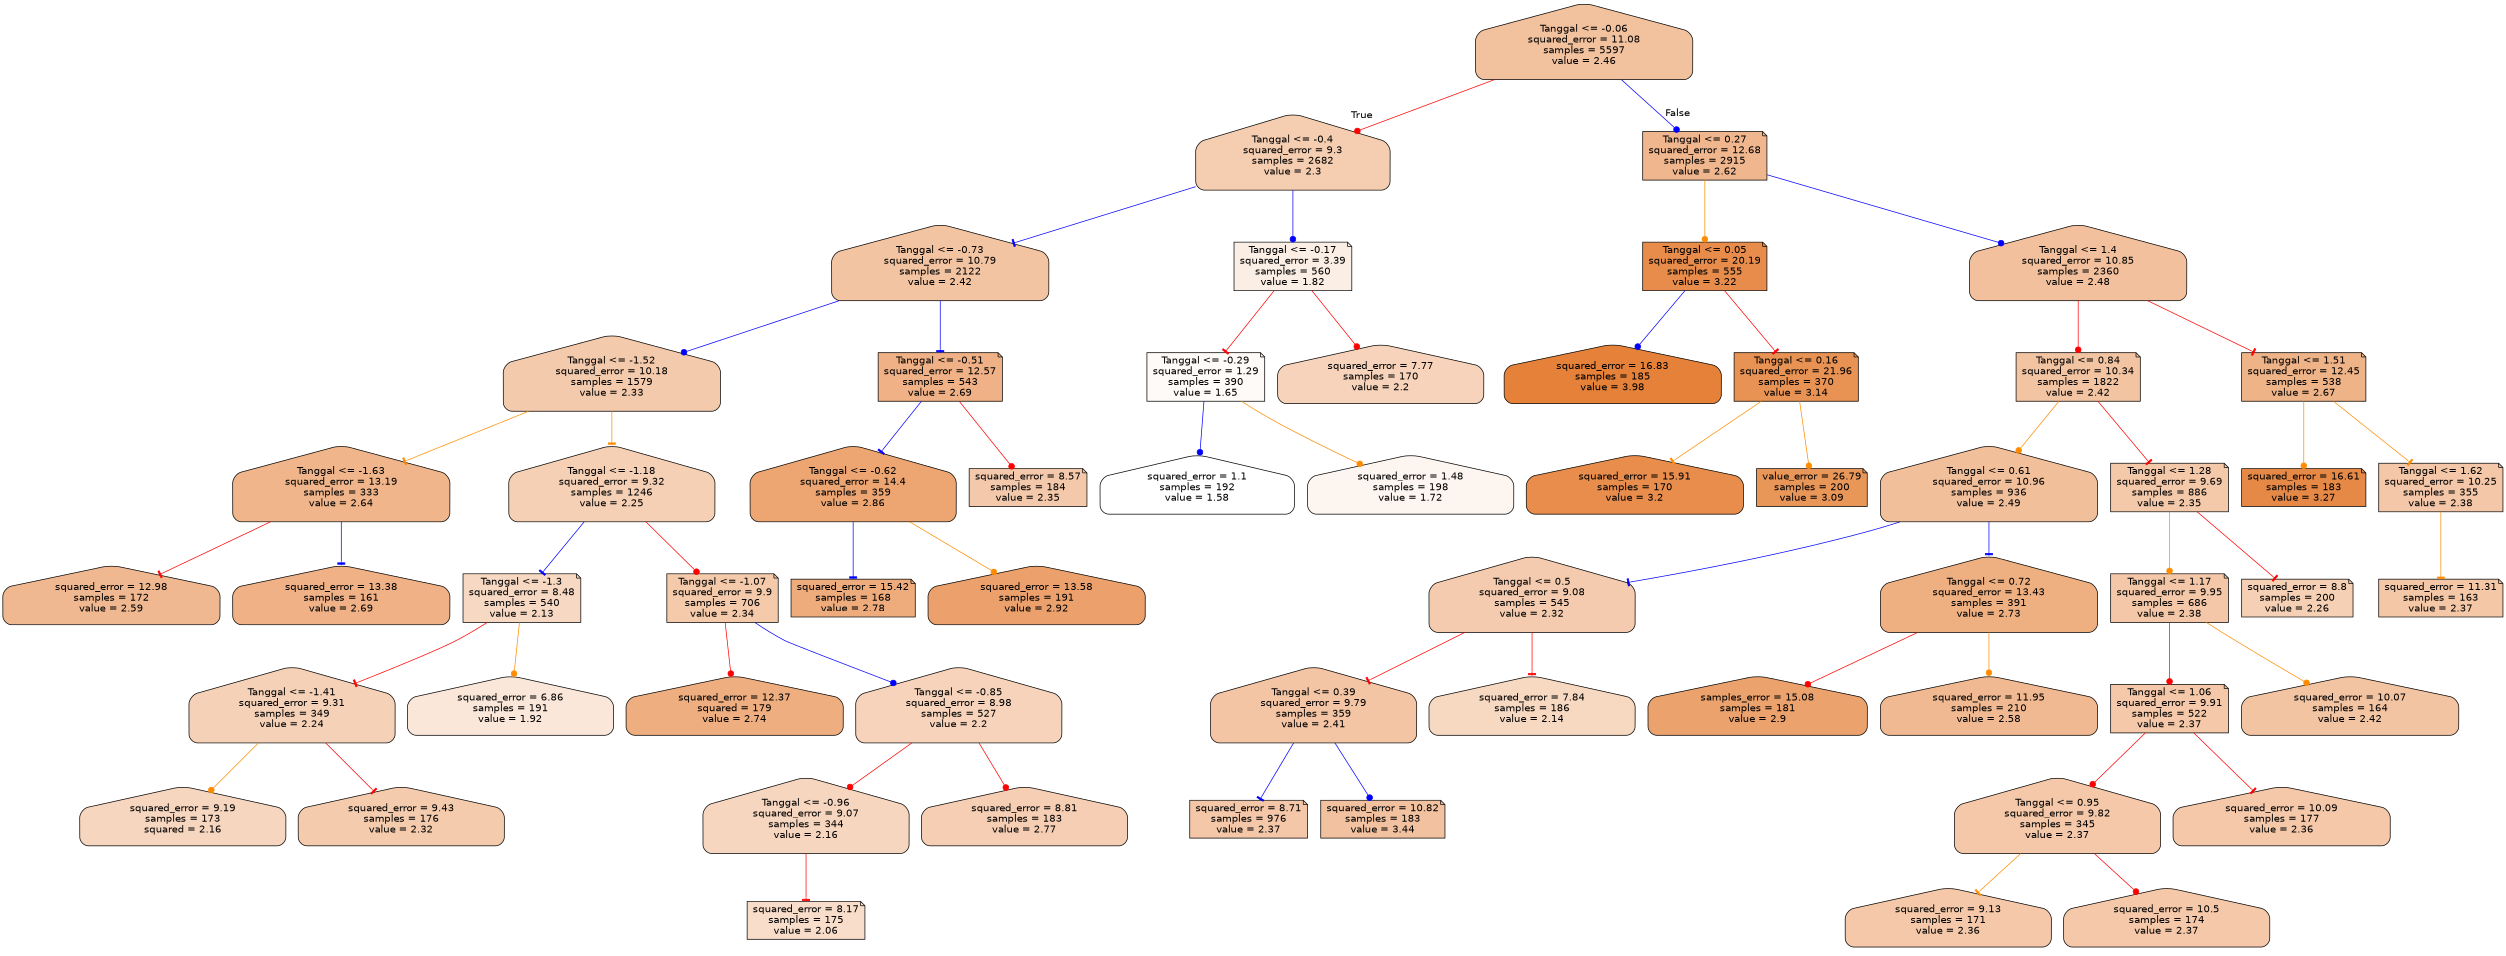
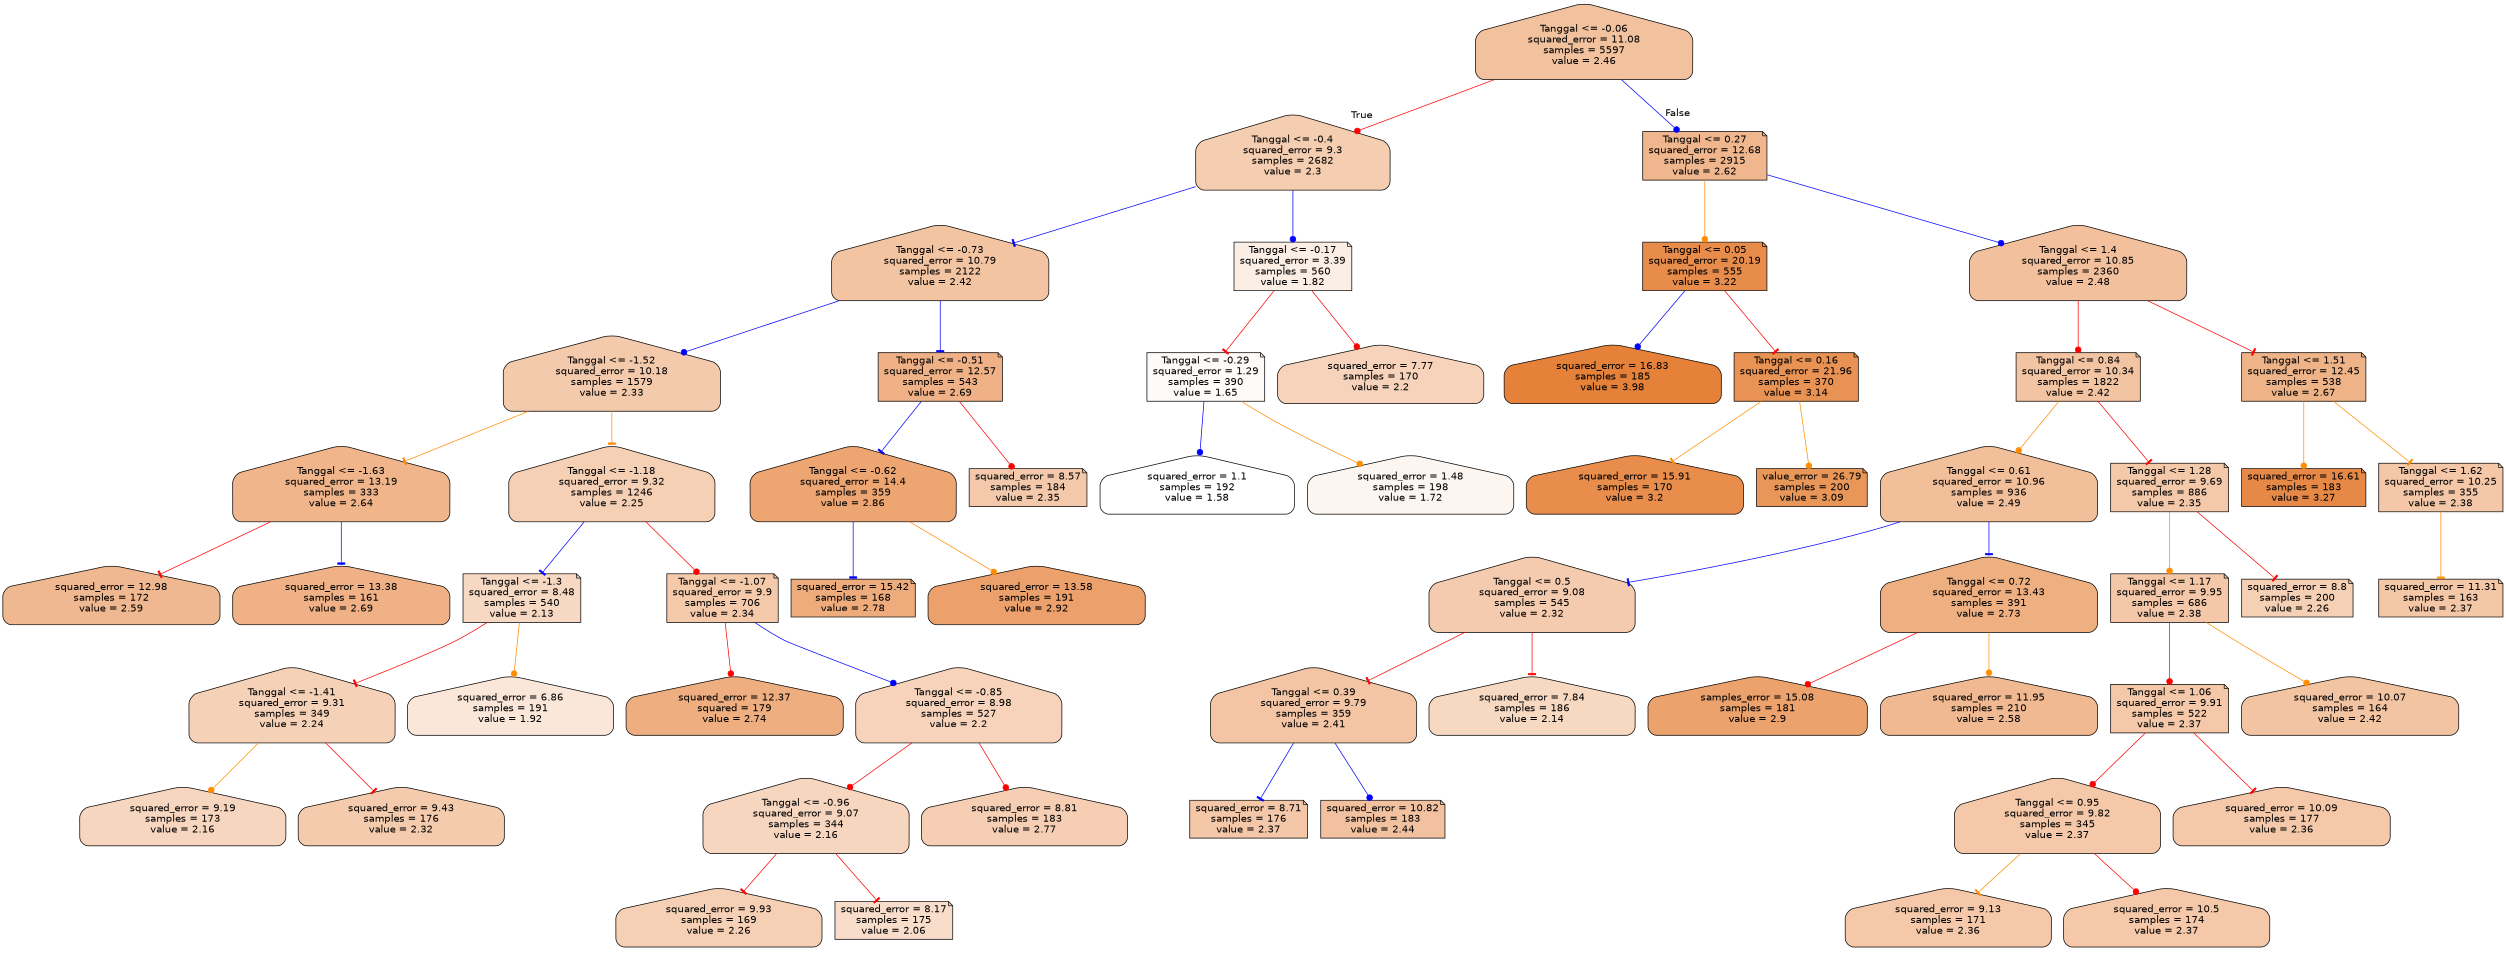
  digraph {
    node [color=black fillcolor="#f3c4a2" fontname=helvetica shape=house style="filled, rounded"]
    edge [arrowhead=dot color=red fontname=helvetica]
    n1 [fillcolor="#f2c19e" label="Tanggal <= -0.06\nsquared_error = 11.08\nsamples = 5597\nvalue = 2.46"]
    n2 [fillcolor="#f5cdb0" label="Tanggal <= -0.4\nsquared_error = 9.3\nsamples = 2682\nvalue = 2.3"]
    n3 [fillcolor="#f0b68d" label="Tanggal <= 0.27\nsquared_error = 12.68\nsamples = 2915\nvalue = 2.62" shape=note]
    n4 [label="Tanggal <= -0.73\nsquared_error = 10.79\nsamples = 2122\nvalue = 2.42"]
    n5 [fillcolor="#fbeee4" label="Tanggal <= -0.17\nsquared_error = 3.39\nsamples = 560\nvalue = 1.82" shape=note]
    n6 [fillcolor="#e78c4a" label="Tanggal <= 0.05\nsquared_error = 20.19\nsamples = 555\nvalue = 3.22" shape=note]
    n7 [fillcolor="#f2c09c" label="Tanggal <= 1.4\nsquared_error = 10.85\nsamples = 2360\nvalue = 2.48"]
    n8 [fillcolor="#f4caac" label="Tanggal <= -1.52\nsquared_error = 10.18\nsamples = 1579\nvalue = 2.33"]
    n9 [fillcolor="#efb185" label="Tanggal <= -0.51\nsquared_error = 12.57\nsamples = 543\nvalue = 2.69" shape=note]
    n10 [fillcolor="#fefaf7" label="Tanggal <= -0.29\nsquared_error = 1.29\nsamples = 390\nvalue = 1.65" shape=note]
    n11 [fillcolor="#f6d3ba" label="squared_error = 7.77\nsamples = 170\nvalue = 2.2"]
    n12 [fillcolor="#f0b58a" label="Tanggal <= -1.63\nsquared_error = 13.19\nsamples = 333\nvalue = 2.64"]
    n13 [fillcolor="#f5d0b5" label="Tanggal <= -1.18\nsquared_error = 9.32\nsamples = 1246\nvalue = 2.25"]
    n14 [fillcolor="#eda572" label="Tanggal <= -0.62\nsquared_error = 14.4\nsamples = 359\nvalue = 2.86"]
    n15 [fillcolor="#f4c9ab" label="squared_error = 8.57\nsamples = 184\nvalue = 2.35" shape=note]
    n16 [fillcolor="#f0b890" label="squared_error = 12.98\nsamples = 172\nvalue = 2.59"]
    n17 [fillcolor="#efb185" label="squared_error = 13.38\nsamples = 161\nvalue = 2.69"]
    n18 [fillcolor="#f7d9c3" label="Tanggal <= -1.3\nsquared_error = 8.48\nsamples = 540\nvalue = 2.13" shape=note]
    n19 [fillcolor="#f4caab" label="Tanggal <= -1.07\nsquared_error = 9.9\nsamples = 706\nvalue = 2.34" shape=note]
    n20 [fillcolor="#f5d1b7" label="Tanggal <= -1.41\nsquared_error = 9.31\nsamples = 349\nvalue = 2.24"]
    n21 [fillcolor="#fae7d9" label="squared_error = 6.86\nsamples = 191\nvalue = 1.92"]
    n22 [fillcolor="#eeae7f" label="squared_error = 12.37\nsquared = 179\nvalue = 2.74"]
    n23 [fillcolor="#f6d3ba" label="Tanggal <= -0.85\nsquared_error = 8.98\nsamples = 527\nvalue = 2.2"]
-   n24 [fillcolor="#f7d6bf" label="squared_error = 9.19\nsamples = 173\nsquared = 2.16"]
+   n24 [fillcolor="#f7d6bf" label="squared_error = 9.19\nsamples = 173\nvalue = 2.16"]
    n25 [fillcolor="#f4cbad" label="squared_error = 9.43\nsamples = 176\nvalue = 2.32"]
    n26 [fillcolor="#f7d6bf" label="Tanggal <= -0.96\nsquared_error = 9.07\nsamples = 344\nvalue = 2.16"]
    n27 [fillcolor="#f5ceb3" label="squared_error = 8.81\nsamples = 183\nvalue = 2.77"]
+   n28 [fillcolor="#f5d0b4" label="squared_error = 9.93\nsamples = 169\nvalue = 2.26"]
    n29 [fillcolor="#f8ddca" label="squared_error = 8.17\nsamples = 175\nvalue = 2.06" shape=note]
    n30 [fillcolor="#eeab7b" label="squared_error = 15.42\nsamples = 168\nvalue = 2.78" shape=note]
    n31 [fillcolor="#eca16c" label="squared_error = 13.58\nsamples = 191\nvalue = 2.92"]
    n32 [fillcolor="#ffffff" label="squared_error = 1.1\nsamples = 192\nvalue = 1.58"]
    n33 [fillcolor="#fdf5ef" label="squared_error = 1.48\nsamples = 198\nvalue = 1.72"]
    n34 [fillcolor="#e58139" label="squared_error = 16.83\nsamples = 185\nvalue = 3.98"]
    n35 [fillcolor="#e89253" label="Tanggal <= 0.16\nsquared_error = 21.96\nsamples = 370\nvalue = 3.14" shape=note]
    n36 [label="Tanggal <= 0.84\nsquared_error = 10.34\nsamples = 1822\nvalue = 2.42" shape=note]
    n37 [fillcolor="#efb388" label="Tanggal <= 1.51\nsquared_error = 12.45\nsamples = 538\nvalue = 2.67" shape=note]
    n38 [fillcolor="#e88d4c" label="squared_error = 15.91\nsamples = 170\nvalue = 3.2"]
    n39 [fillcolor="#e99659" label="value_error = 26.79\nsamples = 200\nvalue = 3.09" shape=note]
    n40 [fillcolor="#f2bf9b" label="Tanggal <= 0.61\nsquared_error = 10.96\nsamples = 936\nvalue = 2.49"]
    n41 [fillcolor="#f4c9aa" label="Tanggal <= 1.28\nsquared_error = 9.69\nsamples = 886\nvalue = 2.35" shape=note]
    n42 [fillcolor="#e78946" label="squared_error = 16.61\nsamples = 183\nvalue = 3.27" shape=note]
    n43 [fillcolor="#f3c7a7" label="Tanggal <= 1.62\nsquared_error = 10.25\nsamples = 355\nvalue = 2.38" shape=note]
    n44 [fillcolor="#f4cbae" label="Tanggal <= 0.5\nsquared_error = 9.08\nsamples = 545\nvalue = 2.32"]
    n45 [fillcolor="#eeaf81" label="Tanggal <= 0.72\nsquared_error = 13.43\nsamples = 391\nvalue = 2.73"]
    n46 [fillcolor="#f3c7a7" label="Tanggal <= 1.17\nsquared_error = 9.95\nsamples = 686\nvalue = 2.38" shape=note]
    n47 [fillcolor="#f5d0b4" label="squared_error = 8.8\nsamples = 200\nvalue = 2.26" shape=note]
    n48 [fillcolor="#f3c5a4" label="Tanggal <= 0.39\nsquared_error = 9.79\nsamples = 359\nvalue = 2.41"]
    n49 [fillcolor="#f7d8c1" label="squared_error = 7.84\nsamples = 186\nvalue = 2.14"]
    n50 [fillcolor="#eca26d" label="samples_error = 15.08\nsamples = 181\nvalue = 2.9"]
    n51 [fillcolor="#f1b991" label="squared_error = 11.95\nsamples = 210\nvalue = 2.58"]
-   n52 [fillcolor="#f4c7a8" label="squared_error = 8.71\nsamples = 976\nvalue = 2.37" shape=note]
-   n53 [fillcolor="#f2c2a0" label="squared_error = 10.82\nsamples = 183\nvalue = 3.44" shape=note]
+   n52 [fillcolor="#f4c7a8" label="squared_error = 8.71\nsamples = 176\nvalue = 2.37" shape=note]
+   n53 [fillcolor="#f2c2a0" label="squared_error = 10.82\nsamples = 183\nvalue = 2.44" shape=note]
    n54 [fillcolor="#f4c8a8" label="Tanggal <= 1.06\nsquared_error = 9.91\nsamples = 522\nvalue = 2.37" shape=note]
    n55 [label="squared_error = 10.07\nsamples = 164\nvalue = 2.42"]
    n56 [fillcolor="#f4c8a8" label="Tanggal <= 0.95\nsquared_error = 9.82\nsamples = 345\nvalue = 2.37"]
    n57 [fillcolor="#f4c8a9" label="squared_error = 10.09\nsamples = 177\nvalue = 2.36"]
    n58 [fillcolor="#f4c8a9" label="squared_error = 9.13\nsamples = 171\nvalue = 2.36"]
    n59 [fillcolor="#f4c8a8" label="squared_error = 10.5\nsamples = 174\nvalue = 2.37"]
    n60 [fillcolor="#f4c7a7" label="squared_error = 11.31\nsamples = 163\nvalue = 2.37" shape=note]
    n1 -> n2 [headlabel=True labelangle=45 labeldistance=2.5]
    n1 -> n3 [color=blue headlabel=False labelangle=-45 labeldistance=2.5]
    n2 -> n4 [arrowhead=tee color=blue]
    n2 -> n5 [color=blue]
    n3 -> n6 [color=darkorange]
    n3 -> n7 [color=blue]
    n4 -> n8 [color=blue]
    n4 -> n9 [arrowhead=tee color=blue]
    n5 -> n10 [arrowhead=tee]
    n5 -> n11
    n6 -> n34 [color=blue]
    n6 -> n35 [arrowhead=tee]
    n7 -> n36
    n7 -> n37 [arrowhead=tee]
    n8 -> n12 [arrowhead=tee color=darkorange]
    n8 -> n13 [arrowhead=tee color=darkorange]
    n9 -> n14 [arrowhead=tee color=blue]
    n9 -> n15
    n10 -> n32 [color=blue]
    n10 -> n33 [color=darkorange]
    n12 -> n16 [arrowhead=tee]
    n12 -> n17 [arrowhead=tee color=blue]
    n13 -> n18 [arrowhead=tee color=blue]
    n13 -> n19
    n14 -> n30 [arrowhead=tee color=blue]
    n14 -> n31 [color=darkorange]
    n18 -> n20 [arrowhead=tee]
    n18 -> n21 [color=darkorange]
    n19 -> n22
    n19 -> n23 [color=blue]
    n20 -> n24 [color=darkorange]
    n20 -> n25 [arrowhead=tee]
    n23 -> n26
    n23 -> n27
+   n26 -> n28 [arrowhead=tee]
    n26 -> n29 [arrowhead=tee]
    n35 -> n38 [arrowhead=tee color=darkorange]
    n35 -> n39 [color=darkorange]
    n36 -> n40 [color=darkorange]
    n36 -> n41 [arrowhead=tee]
    n37 -> n42 [color=darkorange]
    n37 -> n43 [arrowhead=tee color=darkorange]
    n40 -> n44 [arrowhead=tee color=blue]
    n40 -> n45 [arrowhead=tee color=blue]
    n41 -> n46 [color=darkorange]
    n41 -> n47 [arrowhead=tee]
    n43 -> n60 [arrowhead=tee color=darkorange]
    n44 -> n48 [arrowhead=tee]
    n44 -> n49 [arrowhead=tee]
    n45 -> n50
    n45 -> n51 [color=darkorange]
    n46 -> n54
    n46 -> n55 [color=darkorange]
    n48 -> n52 [arrowhead=tee color=blue]
    n48 -> n53 [color=blue]
    n54 -> n56
    n54 -> n57 [arrowhead=tee]
    n56 -> n58 [arrowhead=tee color=darkorange]
    n56 -> n59
  }
